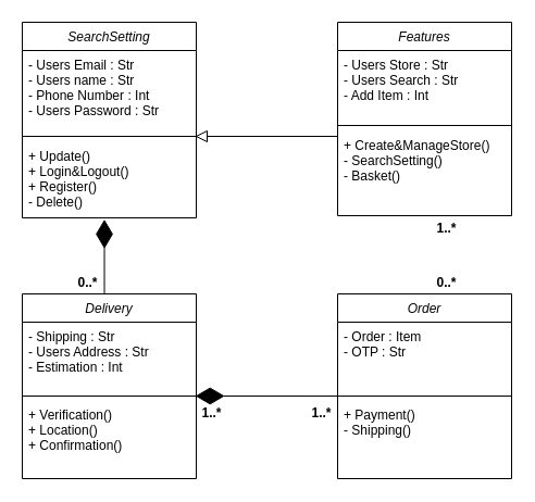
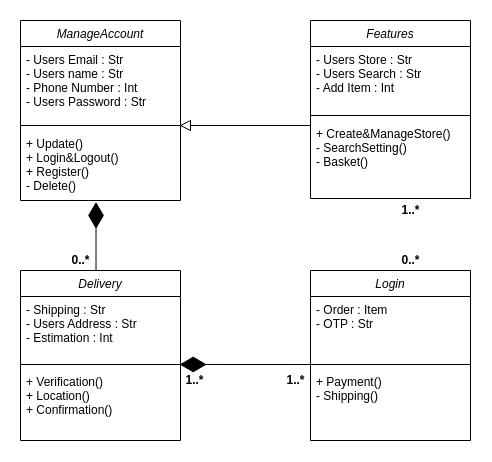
  <mxCell id="0" />
  <mxCell id="1" parent="0" />
- <mxCell id="2" value="SearchSetting" style="swimlane;fontStyle=2;align=center;verticalAlign=top;childLayout=stackLayout;horizontal=1;startSize=26;horizontalStack=0;resizeParent=1;resizeLast=0;collapsible=1;marginBottom=0;rounded=0;shadow=0;strokeWidth=1;" parent="1" vertex="1"><mxGeometry x="20" y="20" width="160" height="180" as="geometry"><mxRectangle x="230" y="140" width="160" height="26" as="alternateBounds" /></mxGeometry></mxCell>
+ <mxCell id="2" value="ManageAccount" style="swimlane;fontStyle=2;align=center;verticalAlign=top;childLayout=stackLayout;horizontal=1;startSize=26;horizontalStack=0;resizeParent=1;resizeLast=0;collapsible=1;marginBottom=0;rounded=0;shadow=0;strokeWidth=1;" parent="1" vertex="1"><mxGeometry x="20" y="20" width="160" height="180" as="geometry"><mxRectangle x="230" y="140" width="160" height="26" as="alternateBounds" /></mxGeometry></mxCell>
  <mxCell id="3" value="- Users Email : Str&#10;- Users name : Str&#10;- Phone Number : Int&#10;- Users Password : Str&#10;" style="text;align=left;verticalAlign=top;spacingLeft=4;spacingRight=4;overflow=hidden;rotatable=0;points=[[0,0.5],[1,0.5]];portConstraint=eastwest;" parent="2" vertex="1"><mxGeometry y="26" width="160" height="74" as="geometry" /></mxCell>
  <mxCell id="4" value="" style="line;html=1;strokeWidth=1;align=left;verticalAlign=middle;spacingTop=-1;spacingLeft=3;spacingRight=3;rotatable=0;labelPosition=right;points=[];portConstraint=eastwest;" parent="2" vertex="1"><mxGeometry y="100" width="160" height="10" as="geometry" /></mxCell>
  <mxCell id="5" value="+ Update()&#10;+ Login&amp;Logout()&#10;+ Register()&#10;- Delete() " style="text;align=left;verticalAlign=top;spacingLeft=4;spacingRight=4;overflow=hidden;rotatable=0;points=[[0,0.5],[1,0.5]];portConstraint=eastwest;" parent="2" vertex="1"><mxGeometry y="110" width="160" height="70" as="geometry" /></mxCell>
  <mxCell id="6" value="Features" style="swimlane;fontStyle=2;align=center;verticalAlign=top;childLayout=stackLayout;horizontal=1;startSize=26;horizontalStack=0;resizeParent=1;resizeLast=0;collapsible=1;marginBottom=0;rounded=0;shadow=0;strokeWidth=1;" parent="1" vertex="1"><mxGeometry x="310" y="20" width="160" height="178" as="geometry"><mxRectangle x="230" y="140" width="160" height="26" as="alternateBounds" /></mxGeometry></mxCell>
  <mxCell id="7" value="- Users Store : Str&#10;- Users Search : Str&#10;- Add Item : Int&#10;" style="text;align=left;verticalAlign=top;spacingLeft=4;spacingRight=4;overflow=hidden;rotatable=0;points=[[0,0.5],[1,0.5]];portConstraint=eastwest;" parent="6" vertex="1"><mxGeometry y="26" width="160" height="64" as="geometry" /></mxCell>
  <mxCell id="8" value="" style="line;html=1;strokeWidth=1;align=left;verticalAlign=middle;spacingTop=-1;spacingLeft=3;spacingRight=3;rotatable=0;labelPosition=right;points=[];portConstraint=eastwest;" parent="6" vertex="1"><mxGeometry y="90" width="160" height="10" as="geometry" /></mxCell>
  <mxCell id="9" value="+ Create&amp;ManageStore()&#10;- SearchSetting()&#10;- Basket()" style="text;align=left;verticalAlign=top;spacingLeft=4;spacingRight=4;overflow=hidden;rotatable=0;points=[[0,0.5],[1,0.5]];portConstraint=eastwest;" parent="6" vertex="1"><mxGeometry y="100" width="160" height="58" as="geometry" /></mxCell>
  <mxCell id="10" value="" style="resizable=0;align=left;verticalAlign=bottom;labelBackgroundColor=none;fontSize=12;direction=south;fontStyle=1" parent="1" connectable="0" vertex="1"><mxGeometry x="260" y="280" as="geometry"><mxPoint x="149" y="-11" as="offset" /></mxGeometry></mxCell>
- <mxCell id="11" value="Order" style="swimlane;fontStyle=2;align=center;verticalAlign=top;childLayout=stackLayout;horizontal=1;startSize=26;horizontalStack=0;resizeParent=1;resizeLast=0;collapsible=1;marginBottom=0;rounded=0;shadow=0;strokeWidth=1;" parent="1" vertex="1"><mxGeometry x="310" y="270" width="160" height="170" as="geometry"><mxRectangle x="510" y="370" width="160" height="26" as="alternateBounds" /></mxGeometry></mxCell>
+ <mxCell id="11" value="Login" style="swimlane;fontStyle=2;align=center;verticalAlign=top;childLayout=stackLayout;horizontal=1;startSize=26;horizontalStack=0;resizeParent=1;resizeLast=0;collapsible=1;marginBottom=0;rounded=0;shadow=0;strokeWidth=1;" parent="1" vertex="1"><mxGeometry x="310" y="270" width="160" height="170" as="geometry"><mxRectangle x="510" y="370" width="160" height="26" as="alternateBounds" /></mxGeometry></mxCell>
  <mxCell id="12" value="- Order : Item&#10;- OTP : Str" style="text;align=left;verticalAlign=top;spacingLeft=4;spacingRight=4;overflow=hidden;rotatable=0;points=[[0,0.5],[1,0.5]];portConstraint=eastwest;" parent="11" vertex="1"><mxGeometry y="26" width="160" height="64" as="geometry" /></mxCell>
  <mxCell id="13" value="" style="line;html=1;strokeWidth=1;align=left;verticalAlign=middle;spacingTop=-1;spacingLeft=3;spacingRight=3;rotatable=0;labelPosition=right;points=[];portConstraint=eastwest;" parent="11" vertex="1"><mxGeometry y="90" width="160" height="8" as="geometry" /></mxCell>
  <mxCell id="14" value="+ Payment()&#10;- Shipping()" style="text;align=left;verticalAlign=top;spacingLeft=4;spacingRight=4;overflow=hidden;rotatable=0;points=[[0,0.5],[1,0.5]];portConstraint=eastwest;" parent="11" vertex="1"><mxGeometry y="98" width="160" height="58" as="geometry" /></mxCell>
  <mxCell id="15" value="Delivery" style="swimlane;fontStyle=2;align=center;verticalAlign=top;childLayout=stackLayout;horizontal=1;startSize=26;horizontalStack=0;resizeParent=1;resizeLast=0;collapsible=1;marginBottom=0;rounded=0;shadow=0;strokeWidth=1;" parent="1" vertex="1"><mxGeometry x="20" y="270" width="160" height="170" as="geometry"><mxRectangle x="230" y="140" width="160" height="26" as="alternateBounds" /></mxGeometry></mxCell>
  <mxCell id="16" value="- Shipping : Str&#10;- Users Address : Str&#10;- Estimation : Int" style="text;align=left;verticalAlign=top;spacingLeft=4;spacingRight=4;overflow=hidden;rotatable=0;points=[[0,0.5],[1,0.5]];portConstraint=eastwest;" parent="15" vertex="1"><mxGeometry y="26" width="160" height="64" as="geometry" /></mxCell>
  <mxCell id="17" value="" style="line;html=1;strokeWidth=1;align=left;verticalAlign=middle;spacingTop=-1;spacingLeft=3;spacingRight=3;rotatable=0;labelPosition=right;points=[];portConstraint=eastwest;" parent="15" vertex="1"><mxGeometry y="90" width="160" height="8" as="geometry" /></mxCell>
  <mxCell id="18" value="+ Verification()&#10;+ Location()&#10;+ Confirmation()" style="text;align=left;verticalAlign=top;spacingLeft=4;spacingRight=4;overflow=hidden;rotatable=0;points=[[0,0.5],[1,0.5]];portConstraint=eastwest;" parent="15" vertex="1"><mxGeometry y="98" width="160" height="58" as="geometry" /></mxCell>
  <mxCell id="19" value="" style="group;rotation=-180;" parent="1" vertex="1" connectable="0"><mxGeometry x="230" y="120" width="80" height="10" as="geometry" /></mxCell>
  <mxCell id="20" value="" style="endArrow=none;html=1;rounded=0;startArrow=none;" parent="19" edge="1"><mxGeometry width="50" height="50" relative="1" as="geometry"><mxPoint x="-50" y="5" as="sourcePoint" /><mxPoint x="-50" y="5" as="targetPoint" /></mxGeometry></mxCell>
  <mxCell id="21" value="" style="endArrow=diamondThin;endFill=1;endSize=24;html=1;rounded=0;entryX=0.472;entryY=1.021;entryDx=0;entryDy=0;entryPerimeter=0;exitX=0.472;exitY=0;exitDx=0;exitDy=0;exitPerimeter=0;" parent="1" source="15" target="5" edge="1"><mxGeometry width="160" relative="1" as="geometry"><mxPoint x="140" y="249.49" as="sourcePoint" /><mxPoint x="300" y="249.49" as="targetPoint" /></mxGeometry></mxCell>
  <mxCell id="22" value="" style="endArrow=none;html=1;rounded=0;" parent="1" edge="1"><mxGeometry width="50" height="50" relative="1" as="geometry"><mxPoint x="180" y="125" as="sourcePoint" /><mxPoint x="310" y="125" as="targetPoint" /></mxGeometry></mxCell>
  <mxCell id="23" value="" style="endArrow=diamondThin;endFill=1;endSize=24;html=1;rounded=0;entryX=0.995;entryY=0.498;entryDx=0;entryDy=0;entryPerimeter=0;exitX=0.058;exitY=0.502;exitDx=0;exitDy=0;exitPerimeter=0;" parent="1" source="13" target="17" edge="1"><mxGeometry width="160" relative="1" as="geometry"><mxPoint x="240" y="270" as="sourcePoint" /><mxPoint x="330" y="363.75" as="targetPoint" /></mxGeometry></mxCell>
  <mxCell id="24" value="&lt;b&gt;0..*&lt;/b&gt;" style="text;html=1;align=center;verticalAlign=middle;resizable=0;points=[];autosize=1;strokeColor=none;fillColor=none;" parent="1" vertex="1"><mxGeometry x="65" y="250" width="30" height="20" as="geometry" /></mxCell>
  <mxCell id="25" value="" style="triangle;whiteSpace=wrap;html=1;rotation=-180;" parent="1" vertex="1"><mxGeometry x="180" y="120" width="10" height="10" as="geometry" /></mxCell>
  <mxCell id="26" value="&lt;b&gt;0..*&lt;/b&gt;" style="text;html=1;align=center;verticalAlign=middle;resizable=0;points=[];autosize=1;strokeColor=none;fillColor=none;" parent="1" vertex="1"><mxGeometry x="395" y="250" width="30" height="20" as="geometry" /></mxCell>
  <mxCell id="27" value="&lt;b&gt;1..*&lt;/b&gt;" style="text;html=1;align=center;verticalAlign=middle;resizable=0;points=[];autosize=1;strokeColor=none;fillColor=none;" parent="1" vertex="1"><mxGeometry x="395" y="200" width="30" height="20" as="geometry" /></mxCell>
  <mxCell id="28" value="&lt;b&gt;1..*&lt;/b&gt;" style="text;html=1;align=center;verticalAlign=middle;resizable=0;points=[];autosize=1;strokeColor=none;fillColor=none;" parent="1" vertex="1"><mxGeometry x="179" y="370" width="30" height="20" as="geometry" /></mxCell>
  <mxCell id="29" value="&lt;b&gt;1..*&lt;/b&gt;" style="text;html=1;align=center;verticalAlign=middle;resizable=0;points=[];autosize=1;strokeColor=none;fillColor=none;" parent="1" vertex="1"><mxGeometry x="280" y="370" width="30" height="20" as="geometry" /></mxCell>
